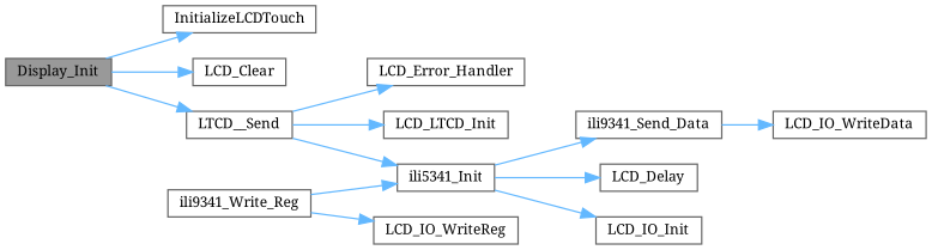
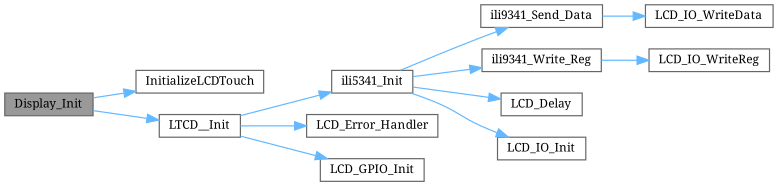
  digraph {
    fontname="Noto Serif"
    rankdir=LR
    node [color=grey40 fillcolor=white fontname="Noto Serif" fontsize=10 shape=box style=filled]
    edge [color=steelblue1 fontname="Noto Serif" fontsize=10 labelfontname=Helvetica labelfontsize=10 style=solid]
    n1 [color=gray40 fillcolor=grey60 fontcolor=black height=0.2 label=Display_Init width=0.4]
    n2 [height=0.2 label=InitializeLCDTouch width=0.4]
-   n3 [height=0.2 label=LCD_Clear width=0.4]
-   n4 [height=0.2 label=LTCD__Send width=0.4]
+   n4 [height=0.2 label=LTCD__Init width=0.4]
    n5 [height=0.2 label=ili5341_Init width=0.4]
    n6 [height=0.2 label=LCD_Error_Handler width=0.4]
-   n7 [height=0.2 label=LCD_LTCD_Init width=0.4]
+   n7 [height=0.2 label=LCD_GPIO_Init width=0.4]
    n8 [height=0.2 label=ili9341_Send_Data width=0.4]
    n9 [height=0.2 label=ili9341_Write_Reg width=0.4]
    n10 [height=0.2 label=LCD_Delay width=0.4]
    n11 [height=0.2 label=LCD_IO_Init width=0.4]
    n12 [height=0.2 label=LCD_IO_WriteData width=0.4]
    n13 [height=0.2 label=LCD_IO_WriteReg width=0.4]
    n1 -> n2
-   n1 -> n3
    n1 -> n4
    n4 -> n5
    n4 -> n6
    n4 -> n7
    n5 -> n8
-   n9 -> n5
+   n5 -> n9
    n5 -> n10
    n5 -> n11
    n8 -> n12
    n9 -> n13
  }
